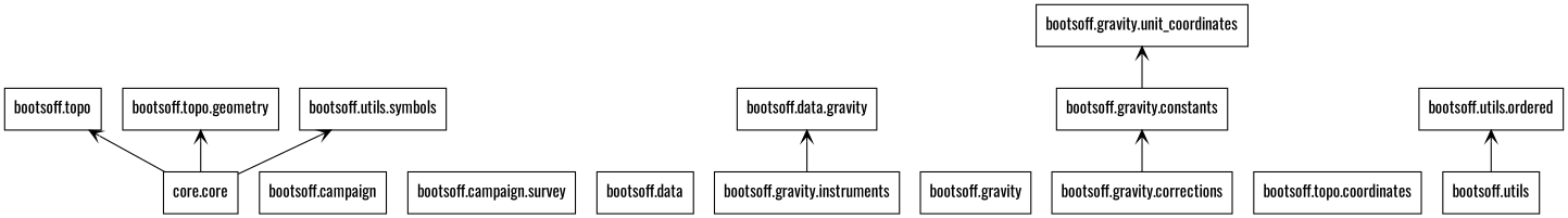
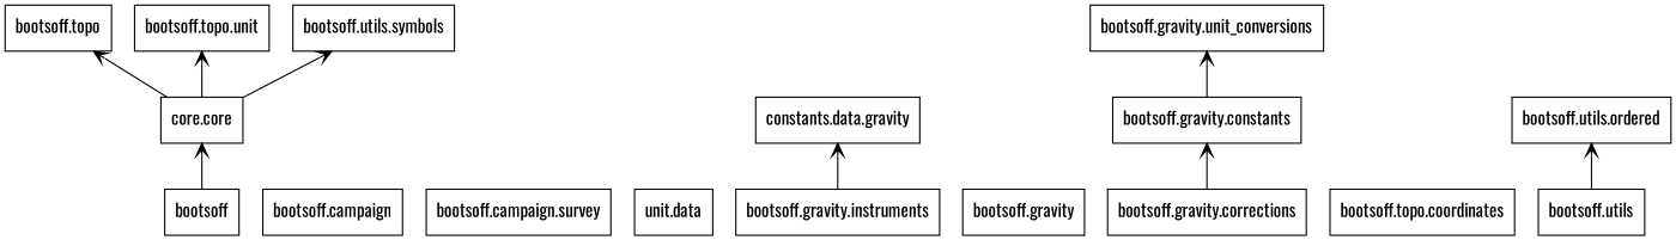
  digraph {
    fontname=Oswald
    rankdir=BT
    node [fontname=Oswald shape=box]
    edge [arrowhead=open arrowtail=none fontname=Oswald]
+   n1 [label=bootsoff]
    n2 [label="core.core"]
    n3 [label="bootsoff.topo"]
-   n4 [label="bootsoff.topo.geometry"]
+   n4 [label="bootsoff.topo.unit"]
    n5 [label="bootsoff.utils.symbols"]
    n6 [label="bootsoff.campaign"]
    n7 [label="bootsoff.campaign.survey"]
-   n8 [label="bootsoff.data"]
-   n9 [label="bootsoff.data.gravity"]
+   n8 [label="unit.data"]
+   n9 [label="constants.data.gravity"]
    n10 [label="bootsoff.gravity.instruments"]
    n11 [label="bootsoff.gravity"]
    n12 [label="bootsoff.gravity.constants"]
-   n13 [label="bootsoff.gravity.unit_coordinates"]
+   n13 [label="bootsoff.gravity.unit_conversions"]
    n14 [label="bootsoff.gravity.corrections"]
    n15 [label="bootsoff.topo.coordinates"]
    n16 [label="bootsoff.utils"]
    n17 [label="bootsoff.utils.ordered"]
+   n1 -> n2
    n2 -> n3
    n2 -> n4
    n2 -> n5
    n10 -> n9
    n12 -> n13
    n14 -> n12
    n16 -> n17
  }
